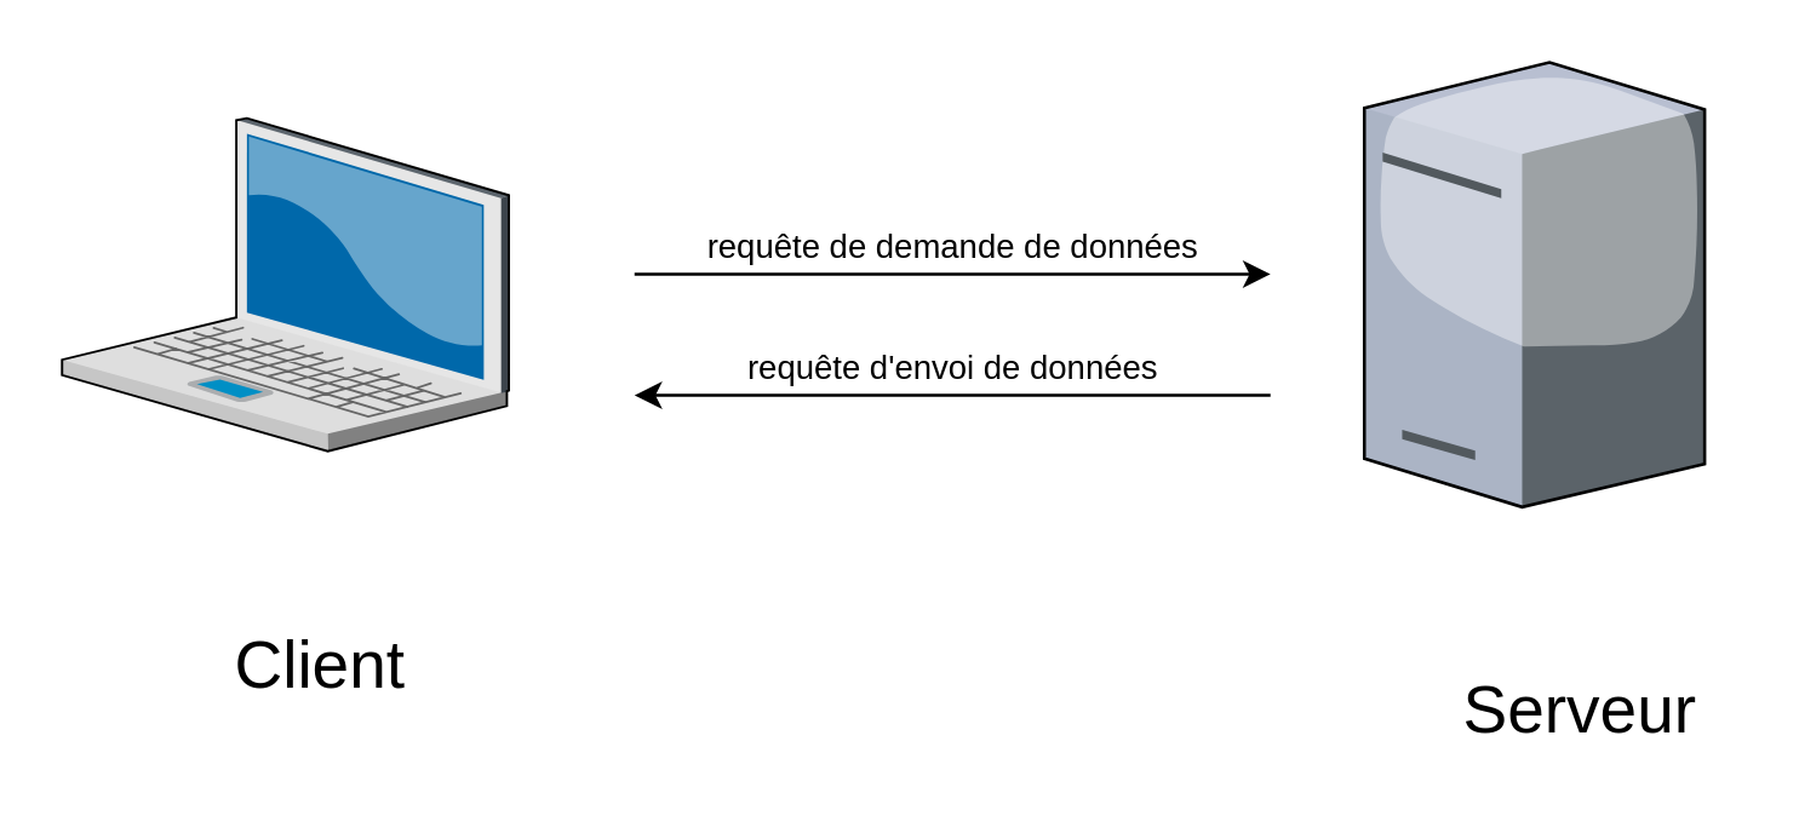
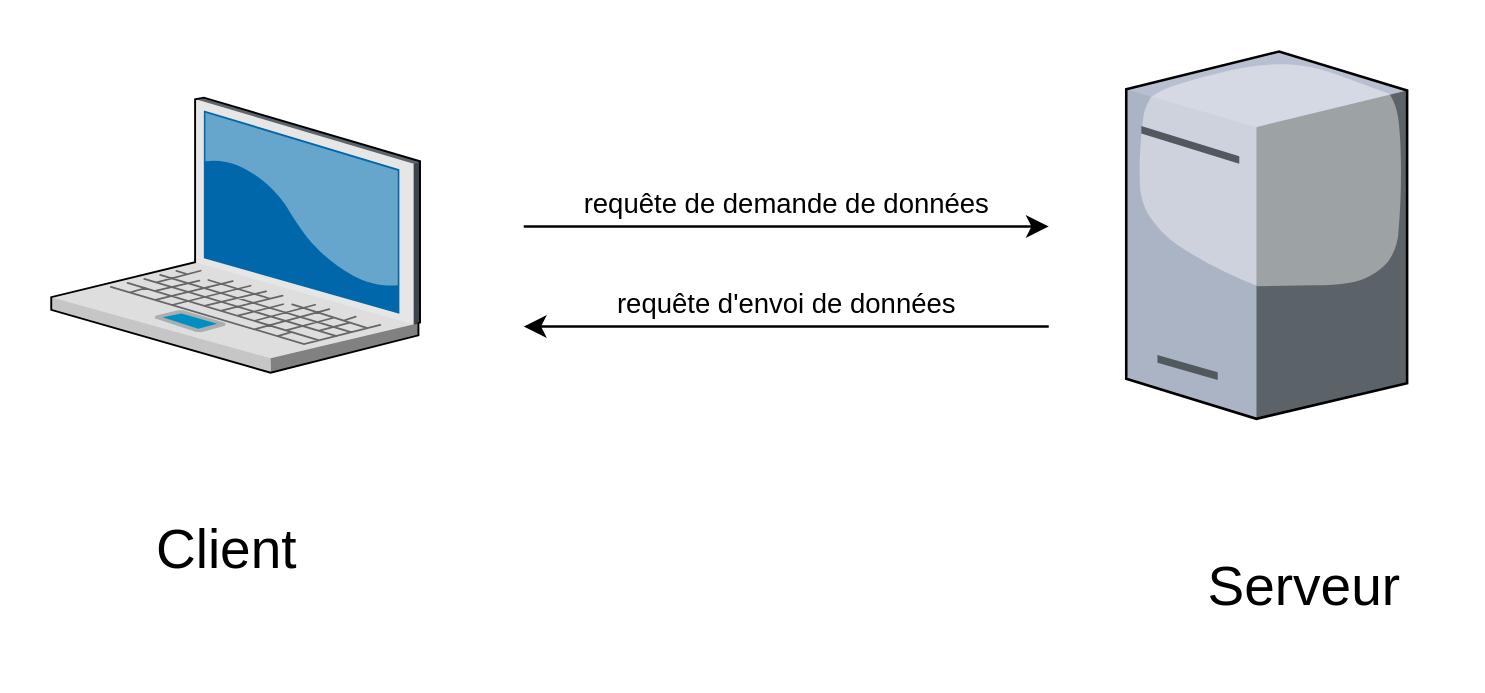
  <mxCell id="0" />
  <mxCell id="1" parent="0" />
  <mxCell id="2" value="" style="verticalLabelPosition=bottom;sketch=0;aspect=fixed;html=1;verticalAlign=top;strokeColor=none;align=center;outlineConnect=0;shape=mxgraph.citrix.license_server;" vertex="1" parent="1"><mxGeometry x="450" y="20" width="112.35" height="146.92" as="geometry" /></mxCell>
  <mxCell id="3" value="" style="verticalLabelPosition=bottom;sketch=0;aspect=fixed;html=1;verticalAlign=top;strokeColor=none;align=center;outlineConnect=0;shape=mxgraph.citrix.laptop_2;" vertex="1" parent="1"><mxGeometry x="20" y="38.46" width="147.51" height="110" as="geometry" /></mxCell>
  <mxCell id="4" value="" style="edgeStyle=none;orthogonalLoop=1;jettySize=auto;html=1;rounded=0;" edge="1" parent="1"><mxGeometry width="100" relative="1" as="geometry"><mxPoint x="209" y="90" as="sourcePoint" /><mxPoint x="419" y="90" as="targetPoint" /><Array as="points"><mxPoint x="319" y="90" /></Array></mxGeometry></mxCell>
  <mxCell id="5" value="requête de demande de données" style="edgeLabel;html=1;align=center;verticalAlign=middle;resizable=0;points=[];" vertex="1" connectable="0" parent="4"><mxGeometry x="-0.103" relative="1" as="geometry"><mxPoint x="10" y="-10" as="offset" /></mxGeometry></mxCell>
- <mxCell id="6" value="&lt;font style=&quot;font-size: 22px;&quot;&gt;Client&lt;/font&gt;" style="text;html=1;align=center;verticalAlign=middle;resizable=0;points=[];autosize=1;strokeColor=none;fillColor=none;strokeWidth=2;" vertex="1" parent="1"><mxGeometry x="65" y="200" width="80" height="40" as="geometry" /></mxCell>
+ <mxCell id="6" value="&lt;font style=&quot;font-size: 22px;&quot;&gt;Client&lt;/font&gt;" style="text;html=1;align=center;verticalAlign=middle;resizable=0;points=[];autosize=1;strokeColor=none;fillColor=none;strokeWidth=2;" vertex="1" parent="1"><mxGeometry x="50" y="200" width="80" height="40" as="geometry" /></mxCell>
  <mxCell id="7" value="&lt;font style=&quot;font-size: 22px;&quot;&gt;Serveur&lt;/font&gt;" style="text;html=1;align=center;verticalAlign=middle;resizable=0;points=[];autosize=1;strokeColor=none;fillColor=none;strokeWidth=2;" vertex="1" parent="1"><mxGeometry x="471.18" y="215" width="100" height="40" as="geometry" /></mxCell>
  <mxCell id="8" value="" style="edgeStyle=none;orthogonalLoop=1;jettySize=auto;html=1;rounded=0;startArrow=classic;startFill=1;endArrow=none;endFill=0;" edge="1" parent="1"><mxGeometry width="100" relative="1" as="geometry"><mxPoint x="209" y="130" as="sourcePoint" /><mxPoint x="419" y="130" as="targetPoint" /><Array as="points"><mxPoint x="319" y="130" /></Array></mxGeometry></mxCell>
  <mxCell id="9" value="requête d'envoi de données" style="edgeLabel;html=1;align=center;verticalAlign=middle;resizable=0;points=[];" vertex="1" connectable="0" parent="8"><mxGeometry x="-0.103" relative="1" as="geometry"><mxPoint x="10" y="-10" as="offset" /></mxGeometry></mxCell>
